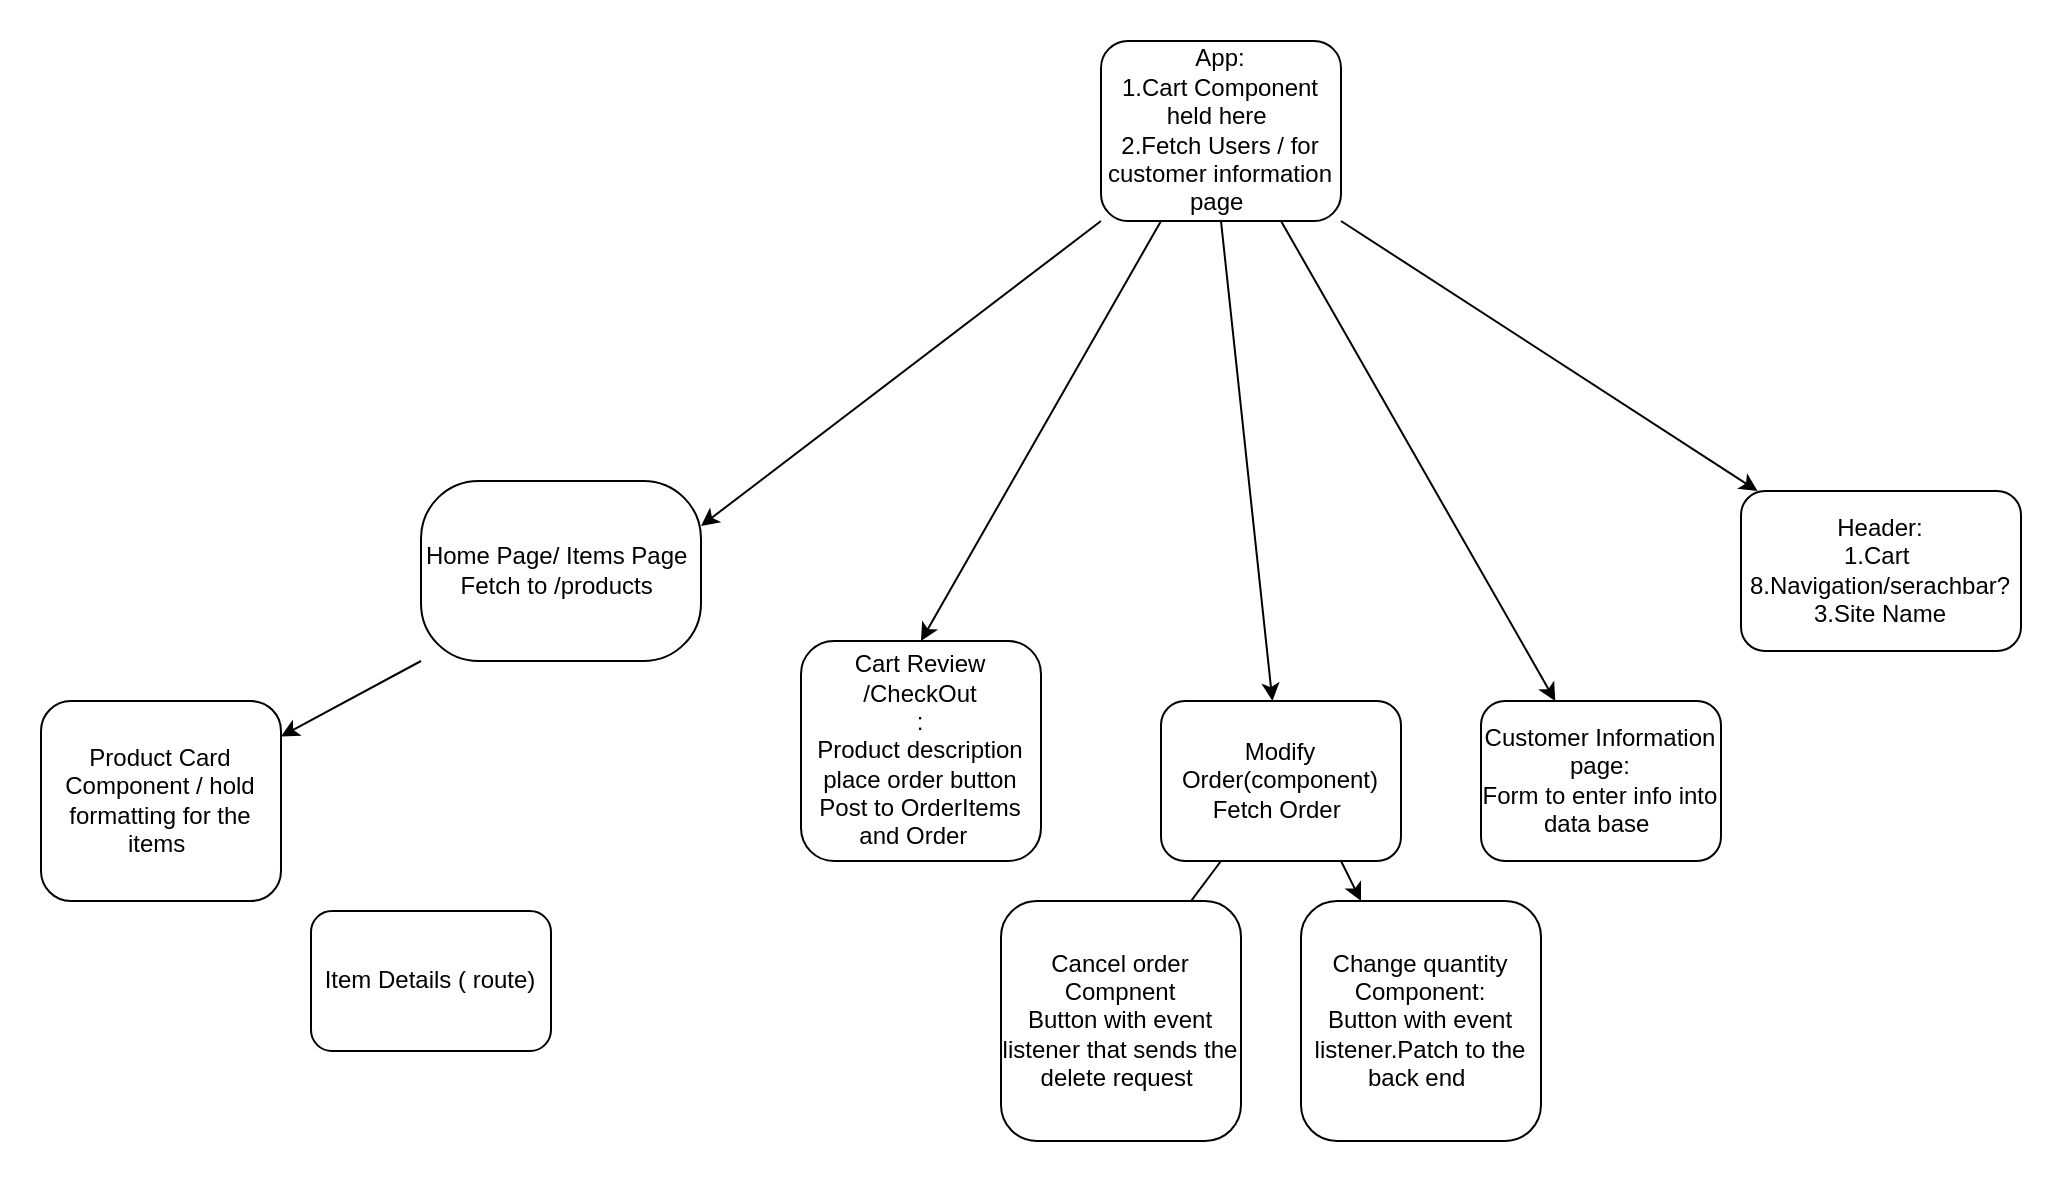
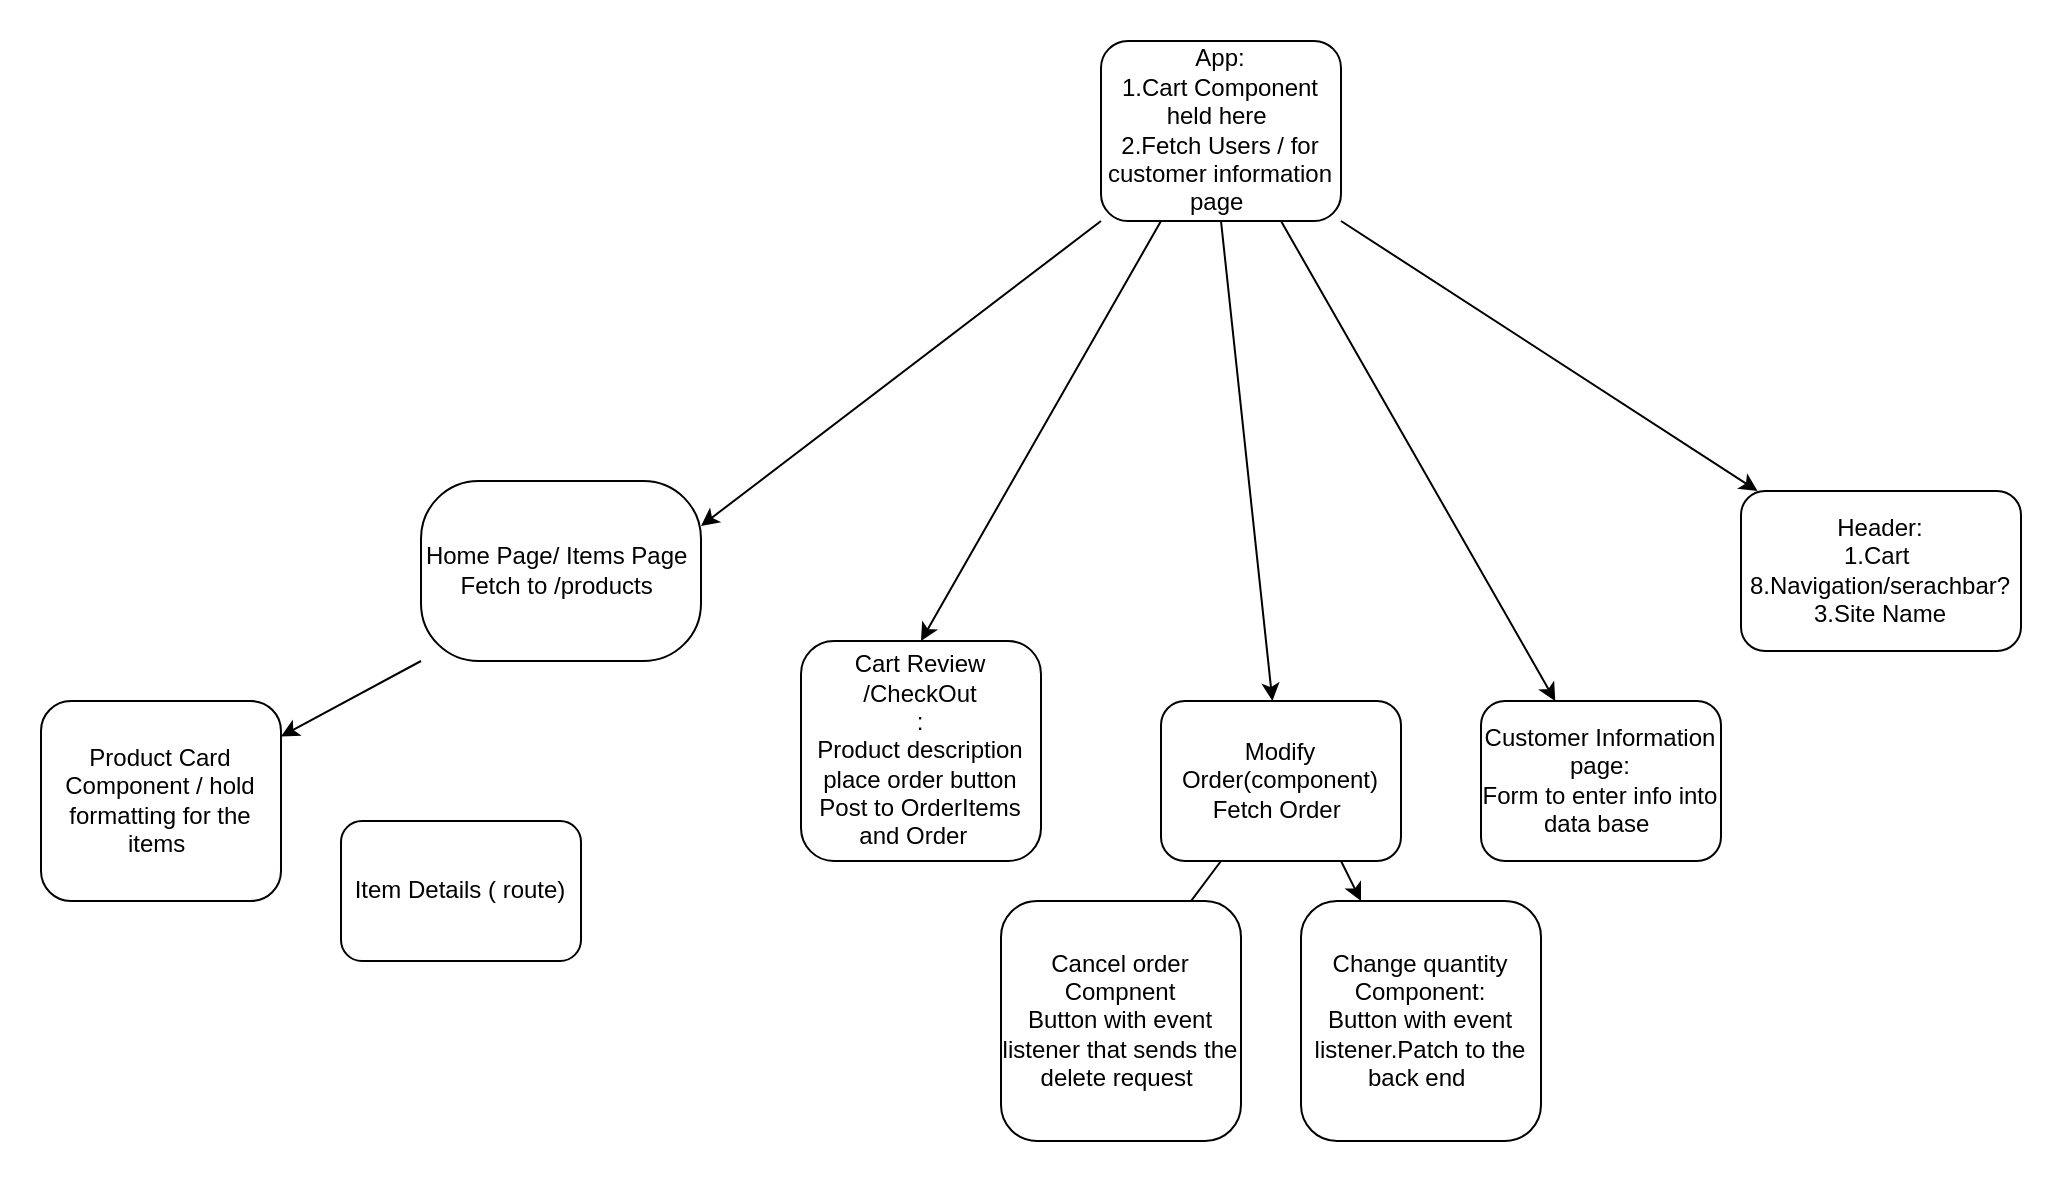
  <mxCell id="0" />
  <mxCell id="1" parent="0" />
  <mxCell id="2" style="edgeStyle=none;html=1;exitX=0;exitY=1;exitDx=0;exitDy=0;entryX=1;entryY=0.25;entryDx=0;entryDy=0;" edge="1" parent="1" source="6" target="10"><mxGeometry relative="1" as="geometry" /></mxCell>
  <mxCell id="3" style="edgeStyle=none;html=1;exitX=0.75;exitY=1;exitDx=0;exitDy=0;" edge="1" parent="1" source="6" target="13"><mxGeometry relative="1" as="geometry"><mxPoint x="610" y="330" as="targetPoint" /></mxGeometry></mxCell>
  <mxCell id="4" style="edgeStyle=none;html=1;exitX=1;exitY=1;exitDx=0;exitDy=0;" edge="1" parent="1" source="6" target="14"><mxGeometry relative="1" as="geometry"><mxPoint x="760" y="320" as="targetPoint" /></mxGeometry></mxCell>
  <mxCell id="5" style="edgeStyle=none;html=1;exitX=0.5;exitY=1;exitDx=0;exitDy=0;" edge="1" parent="1" source="6" target="18"><mxGeometry relative="1" as="geometry" /></mxCell>
  <mxCell id="6" value="App:&lt;br&gt;1.Cart Component held here&amp;nbsp;&lt;br&gt;2.Fetch Users / for customer information page&amp;nbsp;" style="rounded=1;whiteSpace=wrap;html=1;" vertex="1" parent="1"><mxGeometry x="550" y="20" width="120" height="90" as="geometry" /></mxCell>
  <mxCell id="7" style="edgeStyle=none;html=1;exitX=0;exitY=1;exitDx=0;exitDy=0;" edge="1" parent="1" source="10" target="11"><mxGeometry relative="1" as="geometry"><mxPoint x="280" y="490" as="targetPoint" /></mxGeometry></mxCell>
  <mxCell id="8" style="edgeStyle=none;html=1;entryX=0.5;entryY=0;entryDx=0;entryDy=0;entryPerimeter=0;exitX=0.25;exitY=1;exitDx=0;exitDy=0;" edge="1" parent="1" source="6" target="15"><mxGeometry relative="1" as="geometry"><mxPoint x="550" y="360" as="sourcePoint" /></mxGeometry></mxCell>
  <mxCell id="9" style="edgeStyle=none;html=1;" edge="1" parent="1"><mxGeometry relative="1" as="geometry"><mxPoint x="580" y="240" as="sourcePoint" /><mxPoint x="580" y="240" as="targetPoint" /></mxGeometry></mxCell>
  <mxCell id="10" value="Home Page/ Items Page&amp;nbsp;&lt;br&gt;Fetch to /products&amp;nbsp;" style="rounded=1;whiteSpace=wrap;html=1;arcSize=32;" vertex="1" parent="1"><mxGeometry x="210" y="240" width="140" height="90" as="geometry" /></mxCell>
  <mxCell id="11" value="Product Card Component / hold formatting for the items&amp;nbsp;" style="rounded=1;whiteSpace=wrap;html=1;" vertex="1" parent="1"><mxGeometry x="20" y="350" width="120" height="100" as="geometry" /></mxCell>
- <mxCell id="12" value="Item Details ( route)" style="rounded=1;whiteSpace=wrap;html=1;" vertex="1" parent="1"><mxGeometry x="155" y="455" width="120" height="70" as="geometry" /></mxCell>
+ <mxCell id="12" value="Item Details ( route)" style="rounded=1;whiteSpace=wrap;html=1;" vertex="1" parent="1"><mxGeometry x="170" y="410" width="120" height="70" as="geometry" /></mxCell>
  <mxCell id="13" value="Customer Information page:&lt;br&gt;Form to enter info into data base&amp;nbsp;" style="rounded=1;whiteSpace=wrap;html=1;" vertex="1" parent="1"><mxGeometry x="740" y="350" width="120" height="80" as="geometry" /></mxCell>
  <mxCell id="14" value="Header:&lt;br&gt;1.Cart&amp;nbsp;&lt;br&gt;8.Navigation/serachbar?&lt;br&gt;3.Site Name" style="rounded=1;whiteSpace=wrap;html=1;" vertex="1" parent="1"><mxGeometry x="870" y="245" width="140" height="80" as="geometry" /></mxCell>
  <mxCell id="15" value="Cart Review /CheckOut&lt;br&gt;:&lt;br&gt;Product description&lt;br&gt;place order button&lt;br&gt;Post to OrderItems and Order&amp;nbsp;&amp;nbsp;" style="rounded=1;whiteSpace=wrap;html=1;" vertex="1" parent="1"><mxGeometry x="400" y="320" width="120" height="110" as="geometry" /></mxCell>
  <mxCell id="16" style="edgeStyle=none;html=1;exitX=0.25;exitY=1;exitDx=0;exitDy=0;entryX=0.667;entryY=0.167;entryDx=0;entryDy=0;entryPerimeter=0;" edge="1" parent="1" source="18" target="20"><mxGeometry relative="1" as="geometry"><mxPoint x="590" y="490" as="targetPoint" /></mxGeometry></mxCell>
  <mxCell id="17" style="edgeStyle=none;html=1;exitX=0.75;exitY=1;exitDx=0;exitDy=0;" edge="1" parent="1" source="18" target="19"><mxGeometry relative="1" as="geometry"><mxPoint x="710" y="500" as="targetPoint" /></mxGeometry></mxCell>
  <mxCell id="18" value="Modify Order(component)&lt;br&gt;Fetch Order&amp;nbsp;" style="rounded=1;whiteSpace=wrap;html=1;" vertex="1" parent="1"><mxGeometry x="580" y="350" width="120" height="80" as="geometry" /></mxCell>
  <mxCell id="19" value="Change quantity Component:&lt;br&gt;Button with event listener.Patch to the back end&amp;nbsp;" style="rounded=1;whiteSpace=wrap;html=1;" vertex="1" parent="1"><mxGeometry x="650" y="450" width="120" height="120" as="geometry" /></mxCell>
  <mxCell id="20" value="Cancel order Compnent&lt;br&gt;Button with event listener that sends the delete request&amp;nbsp;" style="rounded=1;whiteSpace=wrap;html=1;" vertex="1" parent="1"><mxGeometry x="500" y="450" width="120" height="120" as="geometry" /></mxCell>
